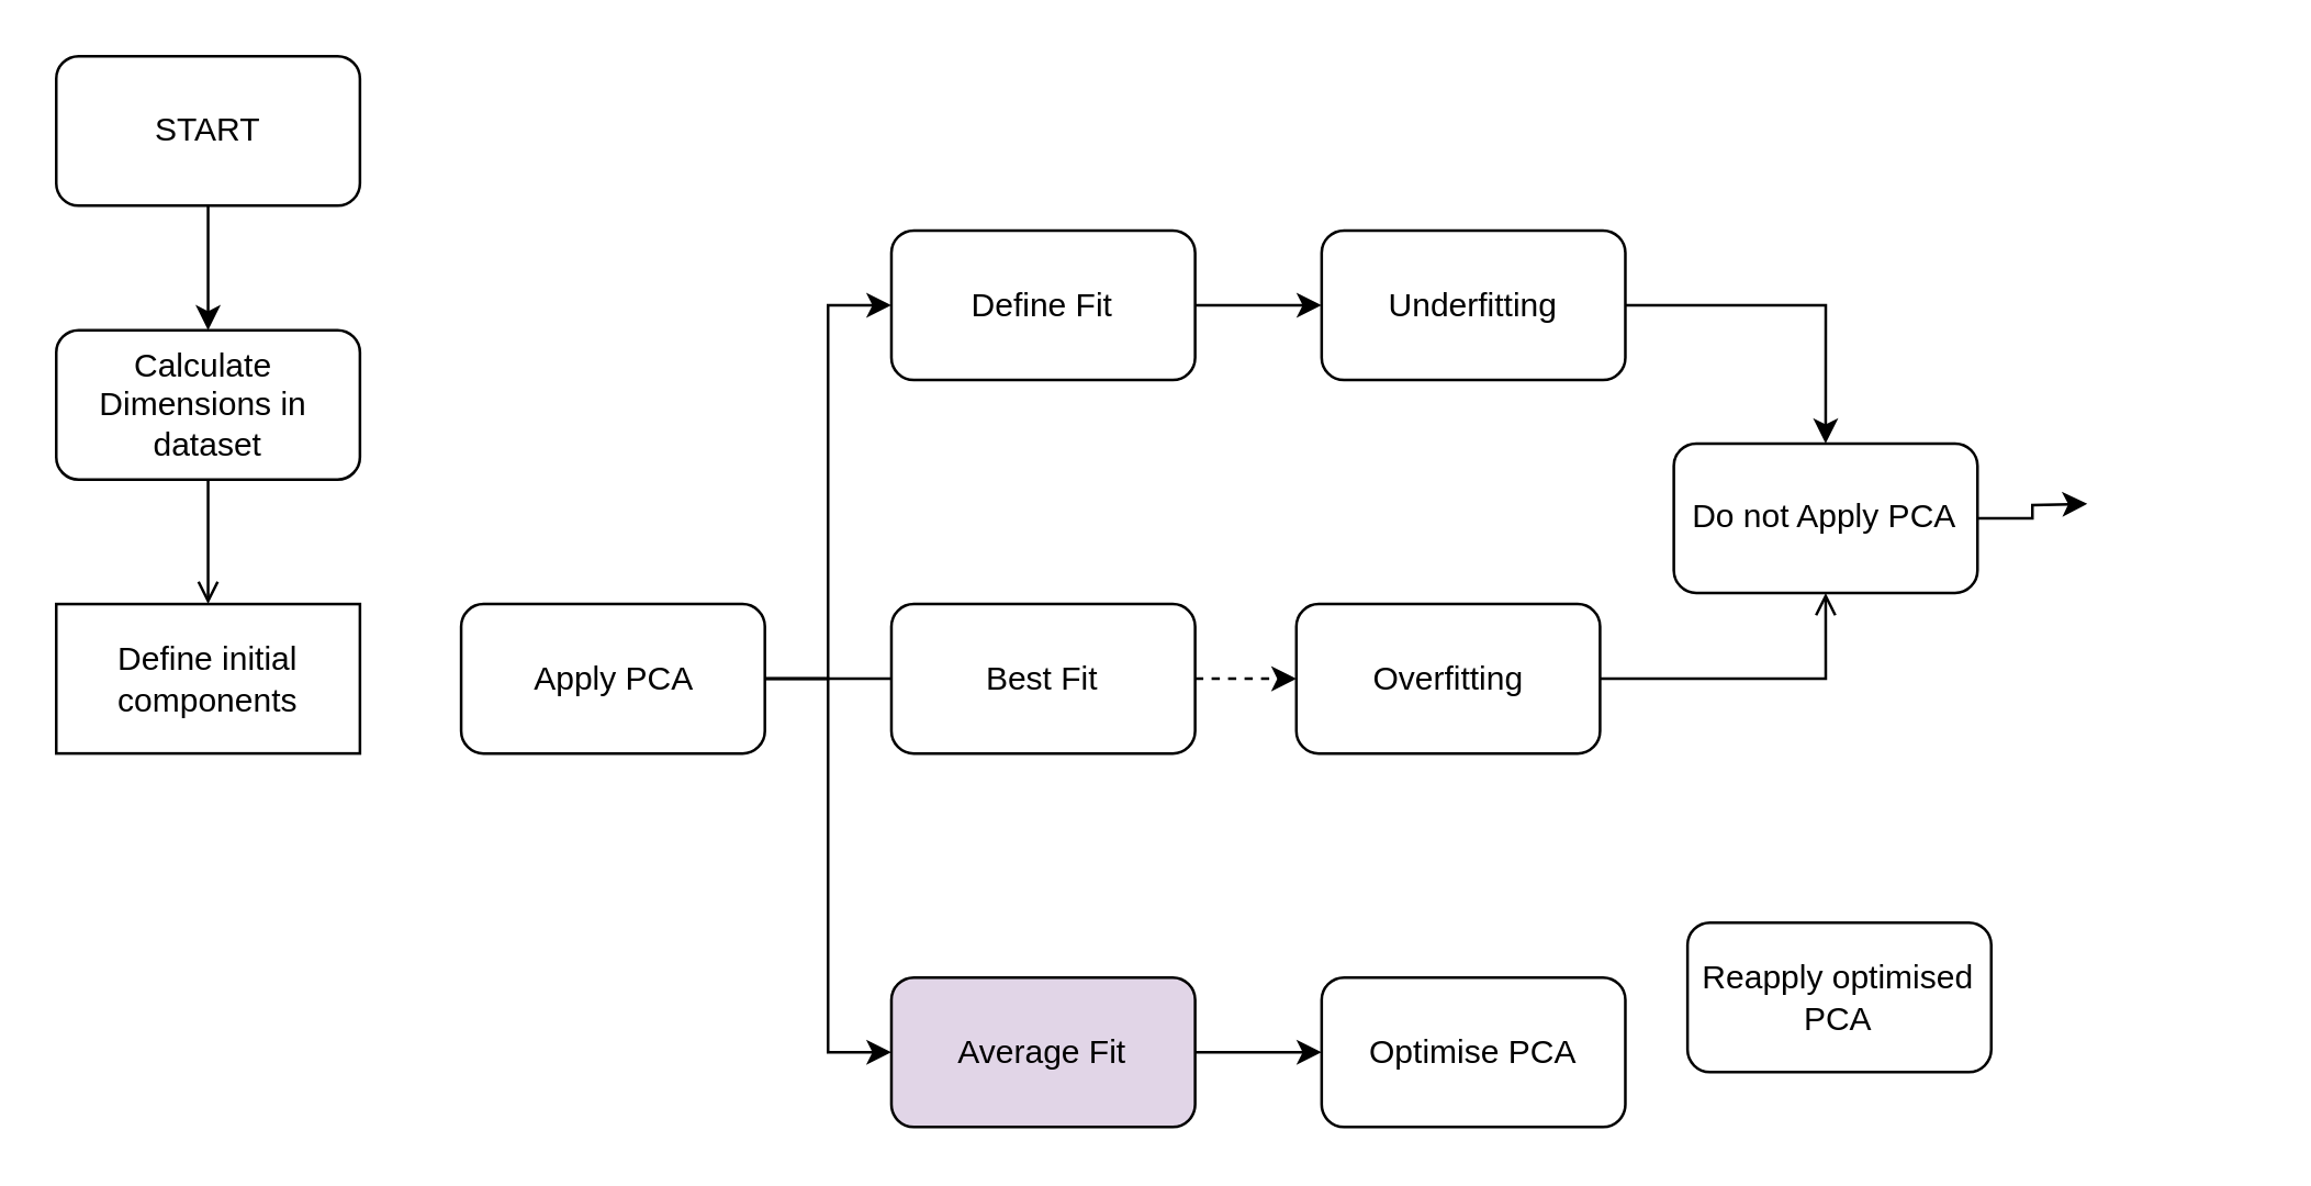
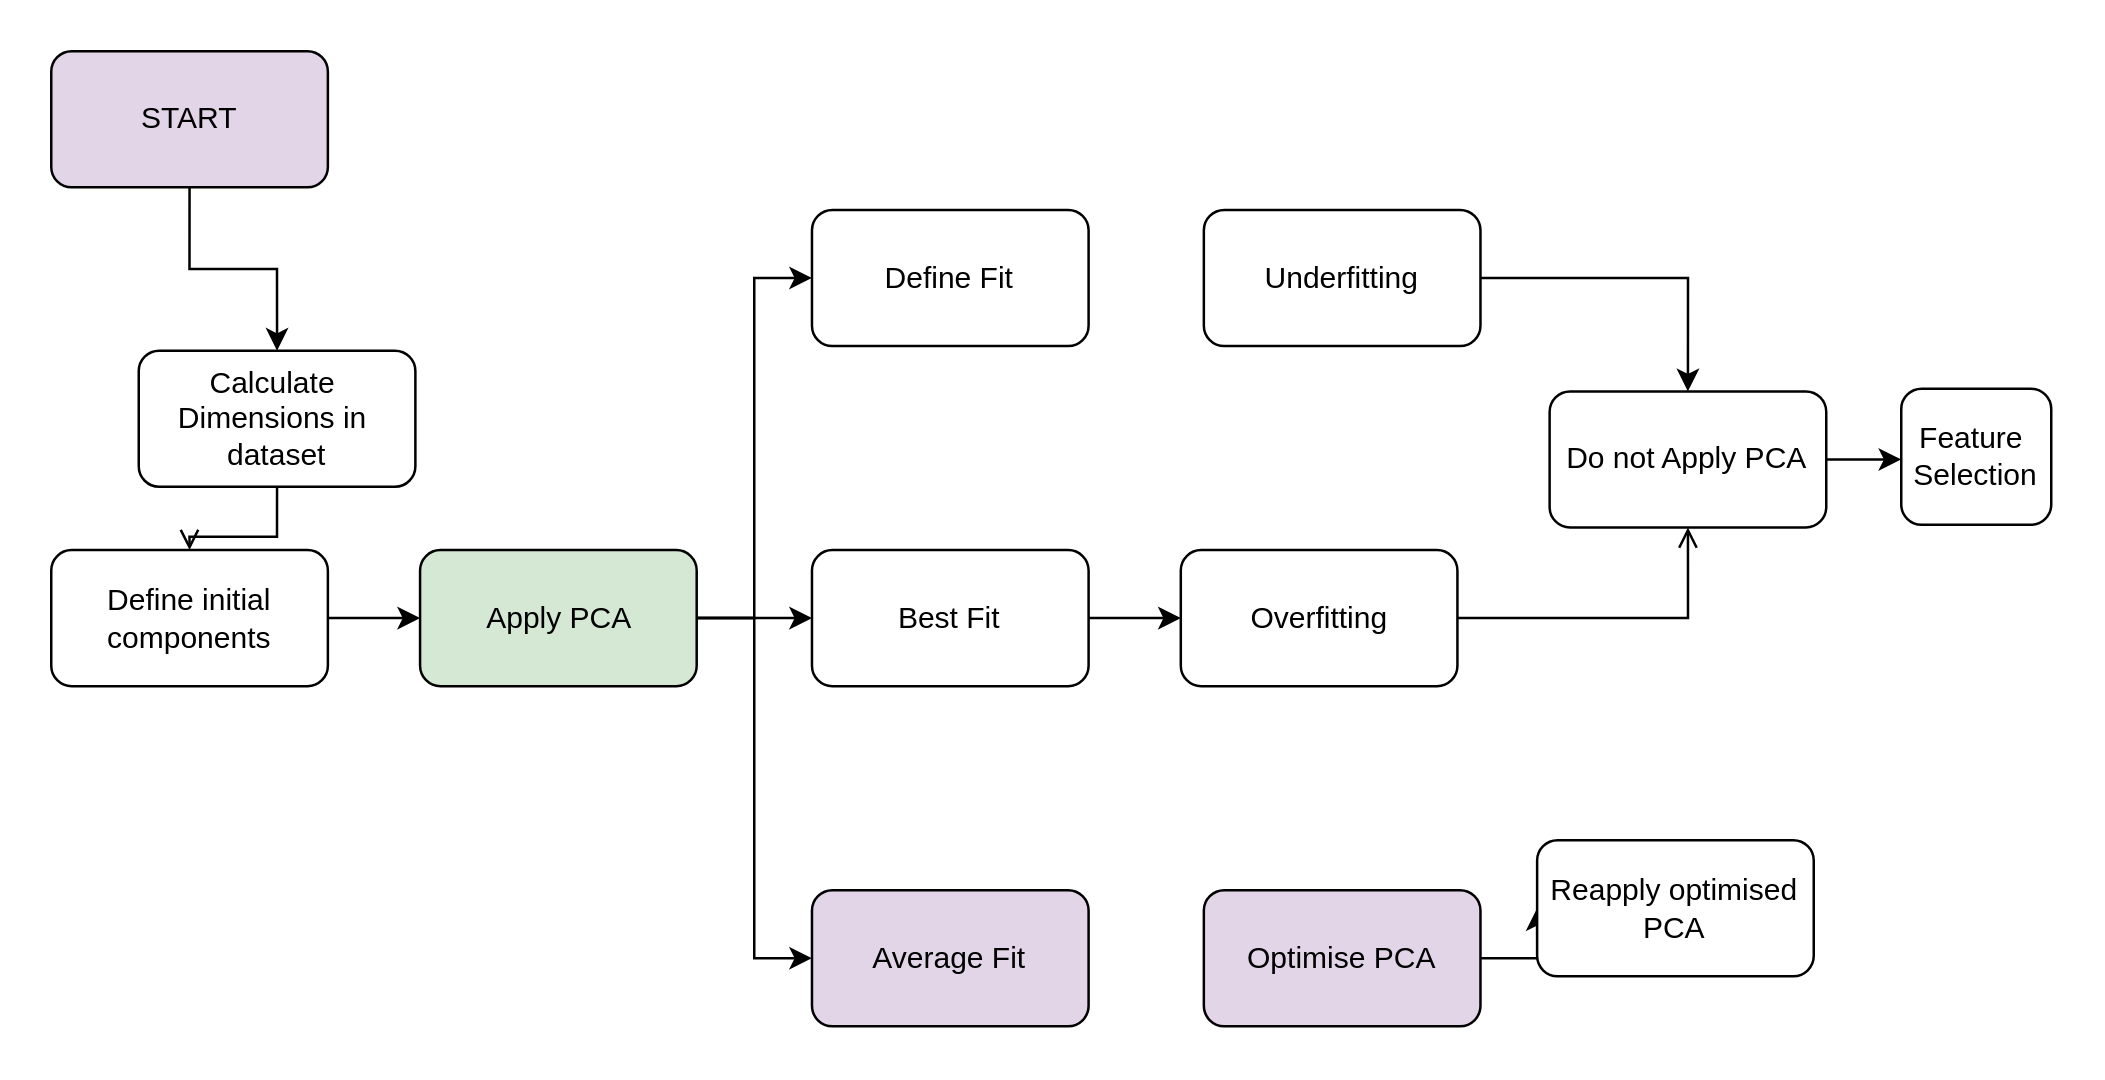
  <mxCell id="0" />
  <mxCell id="1" parent="0" />
  <mxCell id="2" value="" style="group" vertex="1" connectable="0" parent="1"><mxGeometry x="20" y="20" width="710" height="390" as="geometry" /></mxCell>
  <mxCell id="3" style="edgeStyle=orthogonalEdgeStyle;rounded=0;orthogonalLoop=1;jettySize=auto;html=1;exitX=0.5;exitY=1;exitDx=0;exitDy=0;entryX=0.5;entryY=0;entryDx=0;entryDy=0;" edge="1" parent="2" source="4" target="6"><mxGeometry relative="1" as="geometry" /></mxCell>
- <mxCell id="4" value="START" style="rounded=1;whiteSpace=wrap;html=1;" vertex="1" parent="2"><mxGeometry width="110.649" height="54.419" as="geometry" /></mxCell>
+ <mxCell id="4" value="START" style="rounded=1;whiteSpace=wrap;html=1;fillColor=#e1d5e7;" vertex="1" parent="2"><mxGeometry width="110.649" height="54.419" as="geometry" /></mxCell>
  <mxCell id="5" style="edgeStyle=orthogonalEdgeStyle;rounded=0;orthogonalLoop=1;jettySize=auto;html=1;exitX=0.5;exitY=1;exitDx=0;exitDy=0;entryX=0.5;entryY=0;entryDx=0;entryDy=0;endArrow=open;" edge="1" parent="2" source="6" target="8"><mxGeometry relative="1" as="geometry" /></mxCell>
- <mxCell id="6" value="Calculate&amp;nbsp;&lt;div&gt;Dimensions in&amp;nbsp;&lt;div&gt;dataset&lt;/div&gt;&lt;/div&gt;" style="rounded=1;whiteSpace=wrap;html=1;" vertex="1" parent="2"><mxGeometry y="99.767" width="110.649" height="54.419" as="geometry" /></mxCell>
- <mxCell id="8" value="Define initial components" style="whiteSpace=wrap;html=1;rounded=0;" vertex="1" parent="2"><mxGeometry y="199.535" width="110.649" height="54.419" as="geometry" /></mxCell>
- <mxCell id="9" style="edgeStyle=orthogonalEdgeStyle;rounded=0;orthogonalLoop=1;jettySize=auto;html=1;exitX=1;exitY=0.5;exitDx=0;exitDy=0;entryX=0;entryY=0.5;entryDx=0;entryDy=0;endArrow=none;" edge="1" parent="2" source="12" target="16"><mxGeometry relative="1" as="geometry" /></mxCell>
+ <mxCell id="6" value="Calculate&amp;nbsp;&lt;div&gt;Dimensions in&amp;nbsp;&lt;div&gt;dataset&lt;/div&gt;&lt;/div&gt;" style="rounded=1;whiteSpace=wrap;html=1;" vertex="1" parent="2"><mxGeometry x="35" y="119.767" width="110.649" height="54.419" as="geometry" /></mxCell>
+ <mxCell id="7" style="edgeStyle=orthogonalEdgeStyle;rounded=0;orthogonalLoop=1;jettySize=auto;html=1;exitX=1;exitY=0.5;exitDx=0;exitDy=0;entryX=0;entryY=0.5;entryDx=0;entryDy=0;" edge="1" parent="2" source="8" target="12"><mxGeometry relative="1" as="geometry" /></mxCell>
+ <mxCell id="8" value="Define initial components" style="rounded=1;whiteSpace=wrap;html=1;" vertex="1" parent="2"><mxGeometry y="199.535" width="110.649" height="54.419" as="geometry" /></mxCell>
+ <mxCell id="9" style="edgeStyle=orthogonalEdgeStyle;rounded=0;orthogonalLoop=1;jettySize=auto;html=1;exitX=1;exitY=0.5;exitDx=0;exitDy=0;entryX=0;entryY=0.5;entryDx=0;entryDy=0;" edge="1" parent="2" source="12" target="16"><mxGeometry relative="1" as="geometry" /></mxCell>
  <mxCell id="10" style="edgeStyle=orthogonalEdgeStyle;rounded=0;orthogonalLoop=1;jettySize=auto;html=1;exitX=1;exitY=0.5;exitDx=0;exitDy=0;entryX=0;entryY=0.5;entryDx=0;entryDy=0;" edge="1" parent="2" source="12" target="14"><mxGeometry relative="1" as="geometry" /></mxCell>
  <mxCell id="11" style="edgeStyle=orthogonalEdgeStyle;rounded=0;orthogonalLoop=1;jettySize=auto;html=1;exitX=1;exitY=0.5;exitDx=0;exitDy=0;entryX=0;entryY=0.5;entryDx=0;entryDy=0;" edge="1" parent="2" source="12" target="18"><mxGeometry relative="1" as="geometry" /></mxCell>
- <mxCell id="12" value="Apply PCA" style="rounded=1;whiteSpace=wrap;html=1;" vertex="1" parent="2"><mxGeometry x="147.532" y="199.535" width="110.649" height="54.419" as="geometry" /></mxCell>
- <mxCell id="13" style="edgeStyle=orthogonalEdgeStyle;rounded=0;orthogonalLoop=1;jettySize=auto;html=1;exitX=1;exitY=0.5;exitDx=0;exitDy=0;entryX=0;entryY=0.5;entryDx=0;entryDy=0;" edge="1" parent="2" source="14" target="20"><mxGeometry relative="1" as="geometry" /></mxCell>
+ <mxCell id="12" value="Apply PCA" style="rounded=1;whiteSpace=wrap;html=1;fillColor=#d5e8d4;" vertex="1" parent="2"><mxGeometry x="147.532" y="199.535" width="110.649" height="54.419" as="geometry" /></mxCell>
  <mxCell id="14" value="Define Fit" style="rounded=1;whiteSpace=wrap;html=1;" vertex="1" parent="2"><mxGeometry x="304.286" y="63.488" width="110.649" height="54.419" as="geometry" /></mxCell>
- <mxCell id="15" style="edgeStyle=orthogonalEdgeStyle;rounded=0;orthogonalLoop=1;jettySize=auto;html=1;exitX=1;exitY=0.5;exitDx=0;exitDy=0;entryX=0;entryY=0.5;entryDx=0;entryDy=0;dashed=1;" edge="1" parent="2" source="16" target="22"><mxGeometry relative="1" as="geometry" /></mxCell>
+ <mxCell id="15" style="edgeStyle=orthogonalEdgeStyle;rounded=0;orthogonalLoop=1;jettySize=auto;html=1;exitX=1;exitY=0.5;exitDx=0;exitDy=0;entryX=0;entryY=0.5;entryDx=0;entryDy=0;" edge="1" parent="2" source="16" target="22"><mxGeometry relative="1" as="geometry" /></mxCell>
  <mxCell id="16" value="Best Fit" style="rounded=1;whiteSpace=wrap;html=1;" vertex="1" parent="2"><mxGeometry x="304.286" y="199.535" width="110.649" height="54.419" as="geometry" /></mxCell>
- <mxCell id="17" style="edgeStyle=orthogonalEdgeStyle;rounded=0;orthogonalLoop=1;jettySize=auto;html=1;exitX=1;exitY=0.5;exitDx=0;exitDy=0;entryX=0;entryY=0.5;entryDx=0;entryDy=0;" edge="1" parent="2" source="18" target="24"><mxGeometry relative="1" as="geometry" /></mxCell>
  <mxCell id="18" value="Average Fit" style="rounded=1;whiteSpace=wrap;html=1;fillColor=#e1d5e7;" vertex="1" parent="2"><mxGeometry x="304.286" y="335.581" width="110.649" height="54.419" as="geometry" /></mxCell>
  <mxCell id="19" style="edgeStyle=orthogonalEdgeStyle;rounded=0;orthogonalLoop=1;jettySize=auto;html=1;exitX=1;exitY=0.5;exitDx=0;exitDy=0;entryX=0.5;entryY=0;entryDx=0;entryDy=0;" edge="1" parent="2" source="20" target="27"><mxGeometry relative="1" as="geometry" /></mxCell>
  <mxCell id="20" value="Underfitting" style="rounded=1;whiteSpace=wrap;html=1;" vertex="1" parent="2"><mxGeometry x="461.039" y="63.488" width="110.649" height="54.419" as="geometry" /></mxCell>
  <mxCell id="21" style="edgeStyle=orthogonalEdgeStyle;rounded=0;orthogonalLoop=1;jettySize=auto;html=1;exitX=1;exitY=0.5;exitDx=0;exitDy=0;entryX=0.5;entryY=1;entryDx=0;entryDy=0;endArrow=open;" edge="1" parent="2" source="22" target="27"><mxGeometry relative="1" as="geometry" /></mxCell>
  <mxCell id="22" value="Overfitting" style="rounded=1;whiteSpace=wrap;html=1;" vertex="1" parent="2"><mxGeometry x="451.818" y="199.535" width="110.649" height="54.419" as="geometry" /></mxCell>
- <mxCell id="24" value="Optimise PCA" style="rounded=1;whiteSpace=wrap;html=1;" vertex="1" parent="2"><mxGeometry x="461.039" y="335.581" width="110.649" height="54.419" as="geometry" /></mxCell>
+ <mxCell id="23" style="edgeStyle=orthogonalEdgeStyle;rounded=0;orthogonalLoop=1;jettySize=auto;html=1;exitX=1;exitY=0.5;exitDx=0;exitDy=0;entryX=0;entryY=0.5;entryDx=0;entryDy=0;" edge="1" parent="2" source="24" target="25"><mxGeometry relative="1" as="geometry" /></mxCell>
+ <mxCell id="24" value="Optimise PCA" style="rounded=1;whiteSpace=wrap;html=1;fillColor=#e1d5e7;" vertex="1" parent="2"><mxGeometry x="461.039" y="335.581" width="110.649" height="54.419" as="geometry" /></mxCell>
  <mxCell id="25" value="Reapply optimised PCA" style="rounded=1;whiteSpace=wrap;html=1;" vertex="1" parent="2"><mxGeometry x="594.351" y="315.581" width="110.649" height="54.419" as="geometry" /></mxCell>
  <mxCell id="26" style="edgeStyle=orthogonalEdgeStyle;rounded=0;orthogonalLoop=1;jettySize=auto;html=1;exitX=1;exitY=0.5;exitDx=0;exitDy=0;" edge="1" parent="2" source="27"><mxGeometry relative="1" as="geometry"><mxPoint x="740" y="163" as="targetPoint" /></mxGeometry></mxCell>
- <mxCell id="27" value="Do not Apply PCA" style="rounded=1;whiteSpace=wrap;html=1;" vertex="1" parent="2"><mxGeometry x="589.351" y="141.047" width="110.649" height="54.419" as="geometry" /></mxCell>
+ <mxCell id="27" value="Do not Apply PCA" style="rounded=1;whiteSpace=wrap;html=1;" vertex="1" parent="2"><mxGeometry x="599.351" y="136.047" width="110.649" height="54.419" as="geometry" /></mxCell>
+ <mxCell id="28" value="Feature&amp;nbsp;&lt;div&gt;Selection&lt;/div&gt;" style="rounded=1;whiteSpace=wrap;html=1;" vertex="1" parent="1"><mxGeometry x="760" y="155" width="60" height="54.42" as="geometry" /></mxCell>
